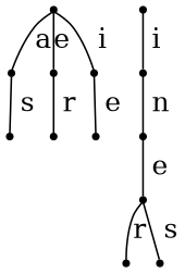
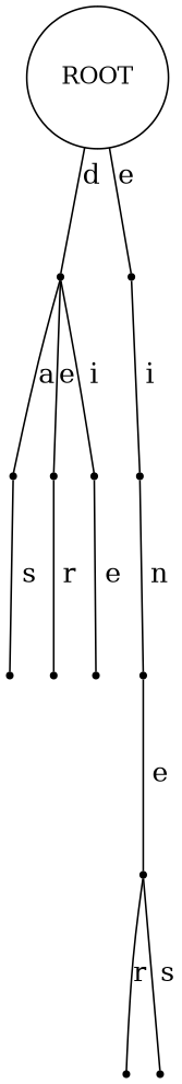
  digraph {
    nodesep=0.1
    rankdir=TB
    ranksep="0.1 equally"
    node [shape=point]
    edge [arrowhead=none arrowtail=none fontsize=16 labelfloat=false]
+   ROOT [height=0.2 shape=circle]
    K1
    K2
    K3
    K4
    K5
    K6
    B1
    B2
    B3
    K7
    KB
    B4
    B5
+   ROOT -> K1 [label=d]
+   ROOT -> K2 [label=e]
    K1 -> K3 [label=a]
    K1 -> K4 [label=e]
    K1 -> K5 [label=" i"]
    K2 -> K6 [label=" i"]
    K3 -> B1 [label=" s"]
    K4 -> B2 [label=" r"]
    K5 -> B3 [label=" e"]
    K6 -> K7 [label=" n"]
    K7 -> KB [label=" e"]
    KB -> B4 [label=r]
    KB -> B5 [label=" s"]
  }
